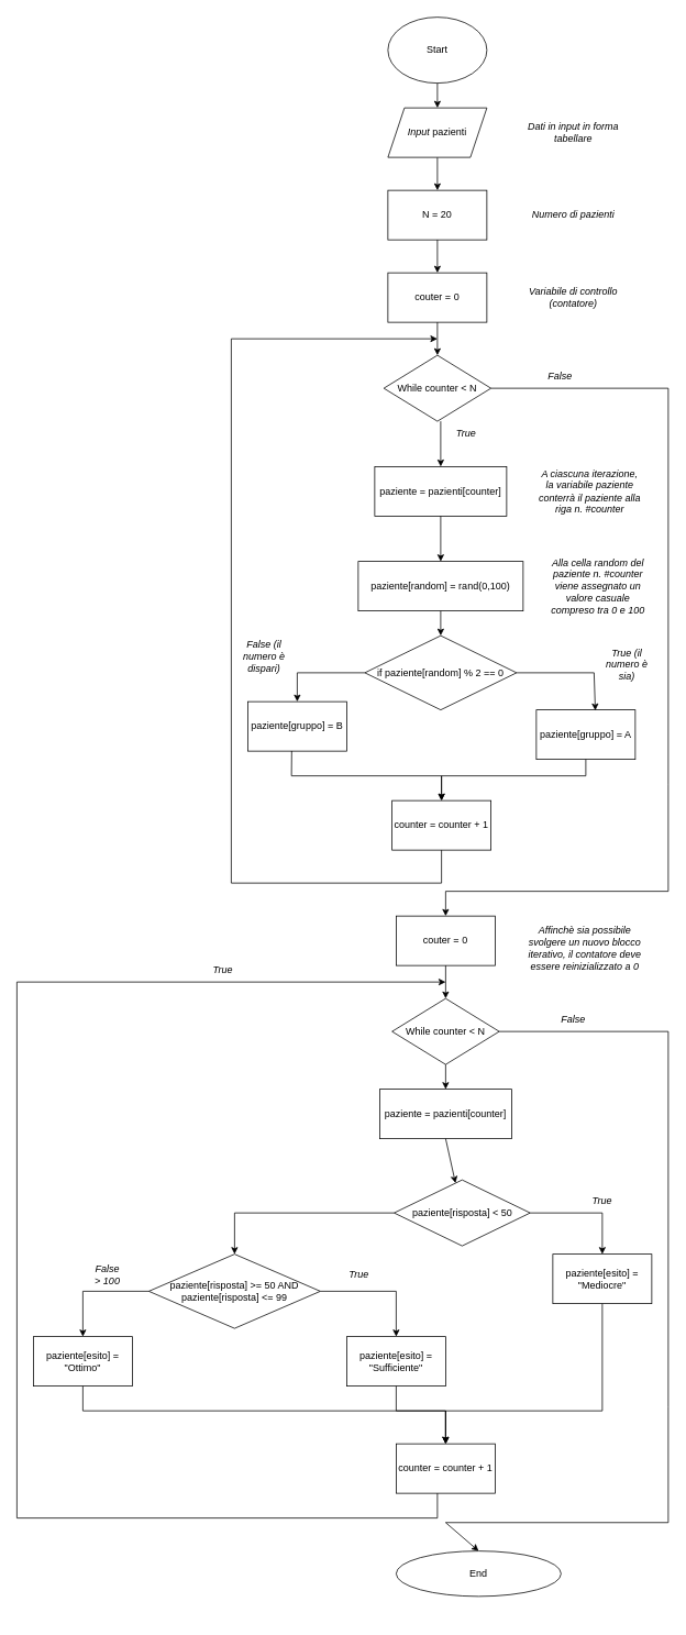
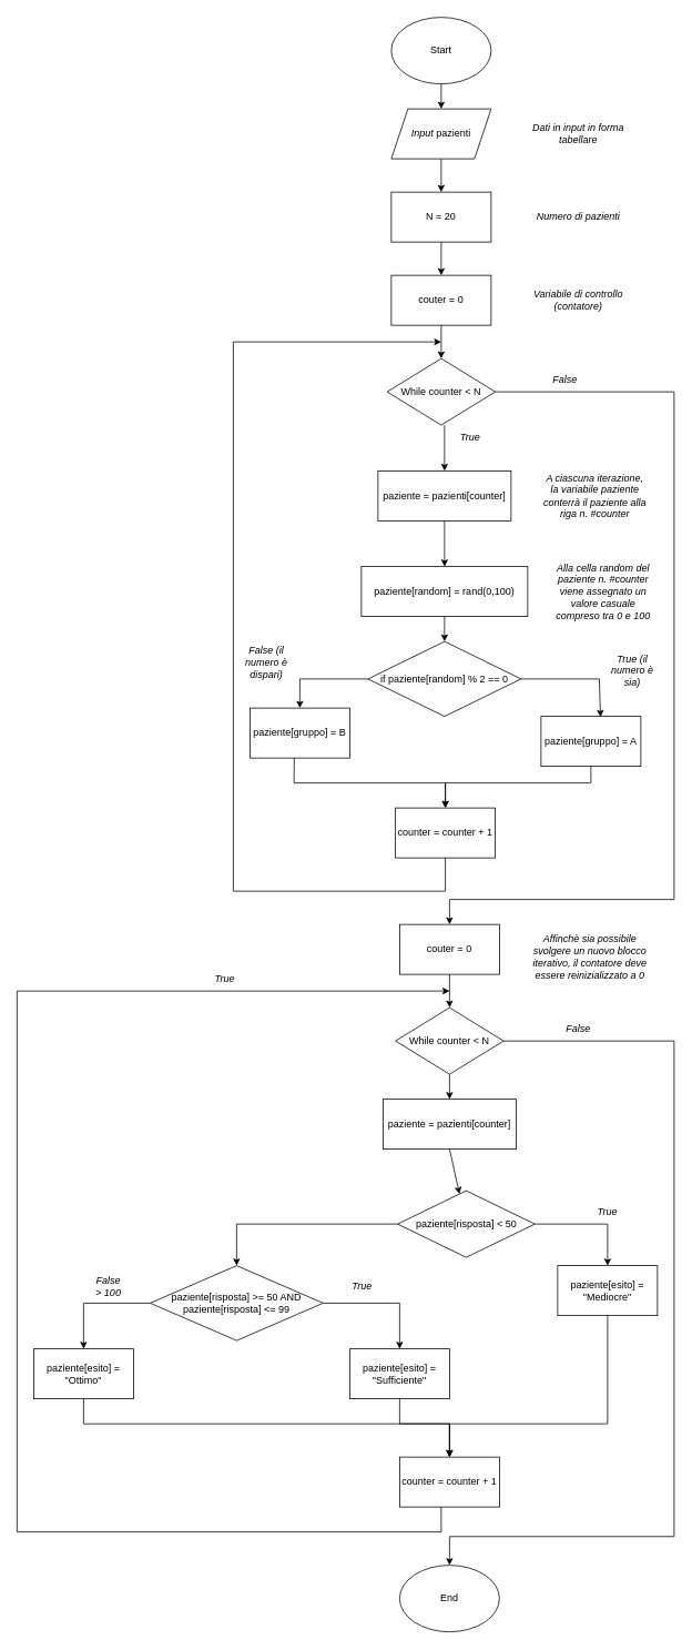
  <mxCell id="0" />
  <mxCell id="1" parent="0" />
  <mxCell id="2" value="Start" style="ellipse;whiteSpace=wrap;html=1;" parent="1" vertex="1"><mxGeometry x="470" y="20" width="120" height="80" as="geometry" /></mxCell>
  <mxCell id="3" value="&lt;i&gt;Dati in input in forma tabellare&lt;/i&gt;" style="text;html=1;strokeColor=none;fillColor=none;align=center;verticalAlign=middle;whiteSpace=wrap;rounded=0;" parent="1" vertex="1"><mxGeometry x="630" y="145" width="130" height="30" as="geometry" /></mxCell>
  <mxCell id="4" value="" style="endArrow=classic;html=1;rounded=0;exitX=0.5;exitY=1;exitDx=0;exitDy=0;entryX=0.5;entryY=0;entryDx=0;entryDy=0;" parent="1" source="2" target="22" edge="1"><mxGeometry width="50" height="50" relative="1" as="geometry"><mxPoint x="510" y="430" as="sourcePoint" /><mxPoint x="530" y="130" as="targetPoint" /></mxGeometry></mxCell>
  <mxCell id="5" value="N = 20" style="rounded=0;whiteSpace=wrap;html=1;" parent="1" vertex="1"><mxGeometry x="470" y="230" width="120" height="60" as="geometry" /></mxCell>
  <mxCell id="6" value="&lt;i&gt;Numero di pazienti&lt;/i&gt;" style="text;html=1;strokeColor=none;fillColor=none;align=center;verticalAlign=middle;whiteSpace=wrap;rounded=0;" parent="1" vertex="1"><mxGeometry x="630" y="245" width="130" height="30" as="geometry" /></mxCell>
  <mxCell id="7" value="" style="endArrow=classic;html=1;rounded=0;entryX=0.5;entryY=0;entryDx=0;entryDy=0;exitX=0.5;exitY=1;exitDx=0;exitDy=0;" parent="1" source="22" target="5" edge="1"><mxGeometry width="50" height="50" relative="1" as="geometry"><mxPoint x="530" y="190" as="sourcePoint" /><mxPoint x="534" y="240" as="targetPoint" /></mxGeometry></mxCell>
  <mxCell id="8" value="couter = 0" style="rounded=0;whiteSpace=wrap;html=1;" parent="1" vertex="1"><mxGeometry x="470" y="330" width="120" height="60" as="geometry" /></mxCell>
  <mxCell id="9" value="" style="endArrow=classic;html=1;rounded=0;entryX=0.5;entryY=0;entryDx=0;entryDy=0;" parent="1" source="5" target="8" edge="1"><mxGeometry width="50" height="50" relative="1" as="geometry"><mxPoint x="510" y="410" as="sourcePoint" /><mxPoint x="560" y="360" as="targetPoint" /></mxGeometry></mxCell>
  <mxCell id="10" value="&lt;i&gt;Variabile di controllo&lt;br&gt;(contatore)&lt;br&gt;&lt;/i&gt;" style="text;html=1;strokeColor=none;fillColor=none;align=center;verticalAlign=middle;whiteSpace=wrap;rounded=0;" parent="1" vertex="1"><mxGeometry x="630" y="345" width="130" height="30" as="geometry" /></mxCell>
  <mxCell id="11" value="While counter &amp;lt; N" style="rhombus;whiteSpace=wrap;html=1;" parent="1" vertex="1"><mxGeometry x="465" y="430" width="130" height="80" as="geometry" /></mxCell>
  <mxCell id="12" value="" style="endArrow=classic;html=1;rounded=0;entryX=0.5;entryY=0;entryDx=0;entryDy=0;exitX=0.5;exitY=1;exitDx=0;exitDy=0;" parent="1" source="8" target="11" edge="1"><mxGeometry width="50" height="50" relative="1" as="geometry"><mxPoint x="510" y="420" as="sourcePoint" /><mxPoint x="560" y="370" as="targetPoint" /></mxGeometry></mxCell>
  <mxCell id="13" value="paziente = pazienti[counter]" style="rounded=0;whiteSpace=wrap;html=1;" parent="1" vertex="1"><mxGeometry x="454" y="565" width="160" height="60" as="geometry" /></mxCell>
  <mxCell id="14" value="" style="endArrow=classic;html=1;rounded=0;" parent="1" target="13" edge="1"><mxGeometry width="50" height="50" relative="1" as="geometry"><mxPoint x="534" y="510" as="sourcePoint" /><mxPoint x="520" y="450" as="targetPoint" /></mxGeometry></mxCell>
  <mxCell id="15" value="&lt;i&gt;True&lt;br&gt;&lt;/i&gt;" style="text;html=1;strokeColor=none;fillColor=none;align=center;verticalAlign=middle;whiteSpace=wrap;rounded=0;" parent="1" vertex="1"><mxGeometry x="500" y="510" width="130" height="30" as="geometry" /></mxCell>
  <mxCell id="16" value="paziente[random] = rand(0,100)" style="rounded=0;whiteSpace=wrap;html=1;" parent="1" vertex="1"><mxGeometry x="434" y="680" width="200" height="60" as="geometry" /></mxCell>
  <mxCell id="17" value="" style="endArrow=classic;html=1;rounded=0;entryX=0.5;entryY=0;entryDx=0;entryDy=0;exitX=0.5;exitY=1;exitDx=0;exitDy=0;" parent="1" source="13" target="16" edge="1"><mxGeometry width="50" height="50" relative="1" as="geometry"><mxPoint x="330" y="640" as="sourcePoint" /><mxPoint x="380" y="590" as="targetPoint" /></mxGeometry></mxCell>
  <mxCell id="18" value="&lt;i&gt;A ciascuna iterazione, la variabile paziente&lt;br&gt;conterrà il paziente alla riga n. #counter&lt;br&gt;&lt;/i&gt;" style="text;html=1;strokeColor=none;fillColor=none;align=center;verticalAlign=middle;whiteSpace=wrap;rounded=0;" parent="1" vertex="1"><mxGeometry x="650" y="580" width="130" height="30" as="geometry" /></mxCell>
  <mxCell id="19" value="&lt;i&gt;Alla cella random del paziente n. #counter&lt;br&gt;viene assegnato un valore casuale compreso tra 0 e 100&lt;br&gt;&lt;/i&gt;" style="text;html=1;strokeColor=none;fillColor=none;align=center;verticalAlign=middle;whiteSpace=wrap;rounded=0;" parent="1" vertex="1"><mxGeometry x="660" y="695" width="130" height="30" as="geometry" /></mxCell>
  <mxCell id="20" value="" style="endArrow=classic;html=1;rounded=0;exitX=1;exitY=0.5;exitDx=0;exitDy=0;" parent="1" source="11" edge="1" target="36"><mxGeometry width="50" height="50" relative="1" as="geometry"><mxPoint x="360" y="620" as="sourcePoint" /><mxPoint x="540" y="1160" as="targetPoint" /><Array as="points"><mxPoint x="810" y="470" /><mxPoint x="810" y="950" /><mxPoint x="810" y="1080" /><mxPoint x="540" y="1080" /></Array></mxGeometry></mxCell>
  <mxCell id="21" value="&lt;i&gt;False&lt;br&gt;&lt;/i&gt;" style="text;html=1;strokeColor=none;fillColor=none;align=center;verticalAlign=middle;whiteSpace=wrap;rounded=0;" parent="1" vertex="1"><mxGeometry x="614" y="440" width="130" height="30" as="geometry" /></mxCell>
  <mxCell id="22" value="&lt;i&gt;Input &lt;/i&gt;pazienti" style="shape=parallelogram;perimeter=parallelogramPerimeter;whiteSpace=wrap;html=1;fixedSize=1;" vertex="1" parent="1"><mxGeometry x="470" y="130" width="120" height="60" as="geometry" /></mxCell>
  <mxCell id="23" value="if paziente[random] % 2 == 0" style="rhombus;whiteSpace=wrap;html=1;" vertex="1" parent="1"><mxGeometry x="442" y="770" width="184" height="90" as="geometry" /></mxCell>
  <mxCell id="24" value="paziente[gruppo] = A" style="rounded=0;whiteSpace=wrap;html=1;" vertex="1" parent="1"><mxGeometry x="650" y="860" width="120" height="60" as="geometry" /></mxCell>
  <mxCell id="25" value="" style="endArrow=classic;html=1;rounded=0;exitX=1;exitY=0.5;exitDx=0;exitDy=0;entryX=0.596;entryY=0.012;entryDx=0;entryDy=0;entryPerimeter=0;" edge="1" parent="1" source="23" target="24"><mxGeometry width="50" height="50" relative="1" as="geometry"><mxPoint x="580" y="710" as="sourcePoint" /><mxPoint x="750" y="820" as="targetPoint" /><Array as="points"><mxPoint x="720" y="815" /></Array></mxGeometry></mxCell>
  <mxCell id="26" value="&lt;i&gt;True (il numero è sia)&lt;/i&gt;" style="text;html=1;strokeColor=none;fillColor=none;align=center;verticalAlign=middle;whiteSpace=wrap;rounded=0;" vertex="1" parent="1"><mxGeometry x="730" y="790" width="60" height="30" as="geometry" /></mxCell>
  <mxCell id="27" value="paziente[gruppo] = B" style="rounded=0;whiteSpace=wrap;html=1;" vertex="1" parent="1"><mxGeometry x="300" y="850" width="120" height="60" as="geometry" /></mxCell>
  <mxCell id="28" value="" style="endArrow=classic;html=1;rounded=0;exitX=0;exitY=0.5;exitDx=0;exitDy=0;entryX=0.5;entryY=0;entryDx=0;entryDy=0;" edge="1" parent="1" source="23" target="27"><mxGeometry width="50" height="50" relative="1" as="geometry"><mxPoint x="250" y="804.28" as="sourcePoint" /><mxPoint x="337.52" y="850" as="targetPoint" /><Array as="points"><mxPoint x="360" y="815" /></Array></mxGeometry></mxCell>
  <mxCell id="29" value="&lt;i&gt;False&amp;nbsp;(il numero è dispari)&lt;br&gt;&lt;/i&gt;" style="text;html=1;strokeColor=none;fillColor=none;align=center;verticalAlign=middle;whiteSpace=wrap;rounded=0;" vertex="1" parent="1"><mxGeometry x="290" y="780" width="60" height="30" as="geometry" /></mxCell>
  <mxCell id="30" value="" style="endArrow=classic;html=1;rounded=0;exitX=0.5;exitY=1;exitDx=0;exitDy=0;" edge="1" parent="1" source="16" target="23"><mxGeometry width="50" height="50" relative="1" as="geometry"><mxPoint x="500" y="760" as="sourcePoint" /><mxPoint x="534" y="780" as="targetPoint" /></mxGeometry></mxCell>
  <mxCell id="31" value="counter = counter + 1" style="rounded=0;whiteSpace=wrap;html=1;" vertex="1" parent="1"><mxGeometry x="475" y="970" width="120" height="60" as="geometry" /></mxCell>
  <mxCell id="32" value="" style="endArrow=classic;html=1;rounded=0;entryX=0.5;entryY=0;entryDx=0;entryDy=0;exitX=0.5;exitY=1;exitDx=0;exitDy=0;" edge="1" parent="1" source="24" target="31"><mxGeometry width="50" height="50" relative="1" as="geometry"><mxPoint x="550" y="800" as="sourcePoint" /><mxPoint x="600" y="750" as="targetPoint" /><Array as="points"><mxPoint x="710" y="940" /><mxPoint x="535" y="940" /></Array></mxGeometry></mxCell>
  <mxCell id="33" value="" style="endArrow=classic;html=1;rounded=0;exitX=0.444;exitY=0.997;exitDx=0;exitDy=0;exitPerimeter=0;" edge="1" parent="1" source="27" target="31"><mxGeometry width="50" height="50" relative="1" as="geometry"><mxPoint x="360" y="930" as="sourcePoint" /><mxPoint x="540" y="960" as="targetPoint" /><Array as="points"><mxPoint x="353" y="940" /><mxPoint x="535" y="940" /></Array></mxGeometry></mxCell>
  <mxCell id="34" value="" style="endArrow=classic;html=1;rounded=0;" edge="1" parent="1" source="31"><mxGeometry width="50" height="50" relative="1" as="geometry"><mxPoint x="540" y="1060" as="sourcePoint" /><mxPoint x="530" y="410" as="targetPoint" /><Array as="points"><mxPoint x="535" y="1070" /><mxPoint x="280" y="1070" /><mxPoint x="280" y="410" /></Array></mxGeometry></mxCell>
  <mxCell id="35" value="While counter &amp;lt; N" style="rhombus;whiteSpace=wrap;html=1;" vertex="1" parent="1"><mxGeometry x="475" y="1210" width="130" height="80" as="geometry" /></mxCell>
  <mxCell id="36" value="couter = 0" style="rounded=0;whiteSpace=wrap;html=1;" vertex="1" parent="1"><mxGeometry x="480" y="1110" width="120" height="60" as="geometry" /></mxCell>
  <mxCell id="37" value="" style="endArrow=classic;html=1;rounded=0;exitX=0.5;exitY=1;exitDx=0;exitDy=0;" edge="1" parent="1" source="36" target="35"><mxGeometry width="50" height="50" relative="1" as="geometry"><mxPoint x="520" y="990" as="sourcePoint" /><mxPoint x="570" y="940" as="targetPoint" /></mxGeometry></mxCell>
  <mxCell id="38" value="paziente = pazienti[counter]" style="rounded=0;whiteSpace=wrap;html=1;" vertex="1" parent="1"><mxGeometry x="460" y="1320" width="160" height="60" as="geometry" /></mxCell>
  <mxCell id="39" value="" style="endArrow=classic;html=1;rounded=0;exitX=0.5;exitY=1;exitDx=0;exitDy=0;" edge="1" parent="1" source="35" target="38"><mxGeometry width="50" height="50" relative="1" as="geometry"><mxPoint x="610" y="1200" as="sourcePoint" /><mxPoint x="660" y="1150" as="targetPoint" /></mxGeometry></mxCell>
  <mxCell id="40" value="paziente[risposta] &amp;lt; 50" style="rhombus;whiteSpace=wrap;html=1;" vertex="1" parent="1"><mxGeometry x="477.5" y="1430" width="165" height="80" as="geometry" /></mxCell>
  <mxCell id="41" value="paziente[esito] = &quot;Mediocre&quot;" style="rounded=0;whiteSpace=wrap;html=1;" vertex="1" parent="1"><mxGeometry x="670" y="1520" width="120" height="60" as="geometry" /></mxCell>
  <mxCell id="42" value="" style="endArrow=classic;html=1;rounded=0;exitX=1;exitY=0.5;exitDx=0;exitDy=0;" edge="1" parent="1" source="40" target="41"><mxGeometry width="50" height="50" relative="1" as="geometry"><mxPoint x="560" y="1330" as="sourcePoint" /><mxPoint x="610" y="1280" as="targetPoint" /><Array as="points"><mxPoint x="730" y="1470" /></Array></mxGeometry></mxCell>
  <mxCell id="43" value="&lt;i&gt;True&lt;/i&gt;" style="text;html=1;strokeColor=none;fillColor=none;align=center;verticalAlign=middle;whiteSpace=wrap;rounded=0;" vertex="1" parent="1"><mxGeometry x="700" y="1440" width="60" height="30" as="geometry" /></mxCell>
  <mxCell id="44" value="" style="endArrow=classic;html=1;rounded=0;exitX=0.5;exitY=1;exitDx=0;exitDy=0;" edge="1" parent="1" source="38" target="40"><mxGeometry width="50" height="50" relative="1" as="geometry"><mxPoint x="530" y="1360" as="sourcePoint" /><mxPoint x="580" y="1310" as="targetPoint" /></mxGeometry></mxCell>
  <mxCell id="45" value="paziente[risposta] &amp;gt;= 50 AND paziente[risposta] &amp;lt;= 99" style="rhombus;whiteSpace=wrap;html=1;" vertex="1" parent="1"><mxGeometry x="180" y="1520" width="208" height="90" as="geometry" /></mxCell>
  <mxCell id="46" value="" style="endArrow=classic;html=1;rounded=0;exitX=0;exitY=0.5;exitDx=0;exitDy=0;entryX=0.5;entryY=0;entryDx=0;entryDy=0;" edge="1" parent="1" source="40" target="45"><mxGeometry width="50" height="50" relative="1" as="geometry"><mxPoint x="530" y="1360" as="sourcePoint" /><mxPoint x="337" y="1530" as="targetPoint" /><Array as="points"><mxPoint x="284" y="1470" /></Array></mxGeometry></mxCell>
  <mxCell id="47" value="&lt;i&gt;False&lt;br&gt;&amp;gt; 100&lt;/i&gt;" style="text;html=1;strokeColor=none;fillColor=none;align=center;verticalAlign=middle;whiteSpace=wrap;rounded=0;" vertex="1" parent="1"><mxGeometry x="100" y="1530" width="60" height="30" as="geometry" /></mxCell>
  <mxCell id="48" value="&lt;i&gt;Affinchè sia possibile svolgere un nuovo blocco iterativo, il contatore deve essere reinizializzato a 0&lt;br&gt;&lt;/i&gt;" style="text;html=1;strokeColor=none;fillColor=none;align=center;verticalAlign=middle;whiteSpace=wrap;rounded=0;" vertex="1" parent="1"><mxGeometry x="634" y="1124" width="150" height="50" as="geometry" /></mxCell>
  <mxCell id="49" value="paziente[esito] = &quot;Sufficiente&quot;" style="rounded=0;whiteSpace=wrap;html=1;" vertex="1" parent="1"><mxGeometry x="420" y="1620" width="120" height="60" as="geometry" /></mxCell>
  <mxCell id="50" value="paziente[esito] = &quot;Ottimo&quot;" style="rounded=0;whiteSpace=wrap;html=1;" vertex="1" parent="1"><mxGeometry x="40" y="1620" width="120" height="60" as="geometry" /></mxCell>
  <mxCell id="51" value="" style="endArrow=classic;html=1;rounded=0;exitX=0;exitY=0.5;exitDx=0;exitDy=0;entryX=0.5;entryY=0;entryDx=0;entryDy=0;" edge="1" parent="1" source="45" target="50"><mxGeometry width="50" height="50" relative="1" as="geometry"><mxPoint x="213.5" y="1570" as="sourcePoint" /><mxPoint x="40" y="1620" as="targetPoint" /><Array as="points"><mxPoint x="100" y="1565" /></Array></mxGeometry></mxCell>
  <mxCell id="52" value="" style="endArrow=classic;html=1;rounded=0;entryX=0.5;entryY=0;entryDx=0;entryDy=0;" edge="1" parent="1" source="45" target="49"><mxGeometry width="50" height="50" relative="1" as="geometry"><mxPoint x="380" y="1565" as="sourcePoint" /><mxPoint x="495.5" y="1620" as="targetPoint" /><Array as="points"><mxPoint x="480" y="1565" /></Array></mxGeometry></mxCell>
  <mxCell id="53" value="&lt;i&gt;True&lt;/i&gt;" style="text;html=1;strokeColor=none;fillColor=none;align=center;verticalAlign=middle;whiteSpace=wrap;rounded=0;" vertex="1" parent="1"><mxGeometry x="405" y="1530" width="60" height="30" as="geometry" /></mxCell>
  <mxCell id="54" value="counter = counter + 1" style="rounded=0;whiteSpace=wrap;html=1;" vertex="1" parent="1"><mxGeometry x="480" y="1750" width="120" height="60" as="geometry" /></mxCell>
  <mxCell id="55" value="" style="endArrow=classic;html=1;rounded=0;exitX=0.5;exitY=1;exitDx=0;exitDy=0;entryX=0.5;entryY=0;entryDx=0;entryDy=0;" edge="1" parent="1" source="41" target="54"><mxGeometry width="50" height="50" relative="1" as="geometry"><mxPoint x="570" y="1680" as="sourcePoint" /><mxPoint x="540" y="1730" as="targetPoint" /><Array as="points"><mxPoint x="730" y="1710" /><mxPoint x="540" y="1710" /></Array></mxGeometry></mxCell>
  <mxCell id="56" value="" style="endArrow=classic;html=1;rounded=0;exitX=0.5;exitY=1;exitDx=0;exitDy=0;entryX=0.5;entryY=0;entryDx=0;entryDy=0;" edge="1" parent="1" source="49" target="54"><mxGeometry width="50" height="50" relative="1" as="geometry"><mxPoint x="670" y="1560" as="sourcePoint" /><mxPoint x="480" y="1720" as="targetPoint" /><Array as="points"><mxPoint x="480" y="1710" /><mxPoint x="540" y="1710" /></Array></mxGeometry></mxCell>
  <mxCell id="57" value="" style="endArrow=classic;html=1;rounded=0;exitX=0.5;exitY=1;exitDx=0;exitDy=0;entryX=0.5;entryY=0;entryDx=0;entryDy=0;" edge="1" parent="1" source="50" target="54"><mxGeometry width="50" height="50" relative="1" as="geometry"><mxPoint x="150" y="1700" as="sourcePoint" /><mxPoint x="460" y="1710" as="targetPoint" /><Array as="points"><mxPoint x="100" y="1710" /><mxPoint x="540" y="1710" /></Array></mxGeometry></mxCell>
  <mxCell id="58" value="" style="endArrow=classic;html=1;rounded=0;entryX=0.5;entryY=0;entryDx=0;entryDy=0;" edge="1" parent="1" source="35" target="62"><mxGeometry width="50" height="50" relative="1" as="geometry"><mxPoint x="595" y="1225.5" as="sourcePoint" /><mxPoint x="540" y="1874.5" as="targetPoint" /><Array as="points"><mxPoint x="810" y="1250" /><mxPoint x="810" y="1705.5" /><mxPoint x="810" y="1845.5" /><mxPoint x="540" y="1845.5" /></Array></mxGeometry></mxCell>
  <mxCell id="59" value="&lt;i&gt;False&lt;br&gt;&lt;/i&gt;" style="text;html=1;strokeColor=none;fillColor=none;align=center;verticalAlign=middle;whiteSpace=wrap;rounded=0;" vertex="1" parent="1"><mxGeometry x="630" y="1220" width="130" height="30" as="geometry" /></mxCell>
  <mxCell id="60" value="" style="endArrow=classic;html=1;rounded=0;" edge="1" parent="1"><mxGeometry width="50" height="50" relative="1" as="geometry"><mxPoint x="530" y="1810" as="sourcePoint" /><mxPoint x="540" y="1190" as="targetPoint" /><Array as="points"><mxPoint x="530" y="1840" /><mxPoint x="20" y="1840" /><mxPoint x="20" y="1190" /></Array></mxGeometry></mxCell>
  <mxCell id="61" value="&lt;i&gt;True&lt;/i&gt;" style="text;html=1;strokeColor=none;fillColor=none;align=center;verticalAlign=middle;whiteSpace=wrap;rounded=0;" vertex="1" parent="1"><mxGeometry x="240" y="1160" width="60" height="30" as="geometry" /></mxCell>
- <mxCell id="62" value="End" style="ellipse;whiteSpace=wrap;html=1;" vertex="1" parent="1"><mxGeometry x="480" y="1880" width="200" height="55" as="geometry" /></mxCell>
+ <mxCell id="62" value="End" style="ellipse;whiteSpace=wrap;html=1;" vertex="1" parent="1"><mxGeometry x="480" y="1880" width="120" height="80" as="geometry" /></mxCell>
